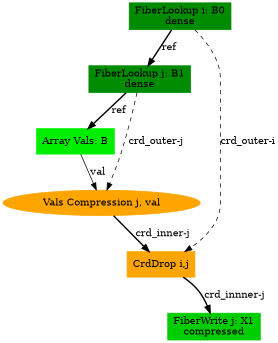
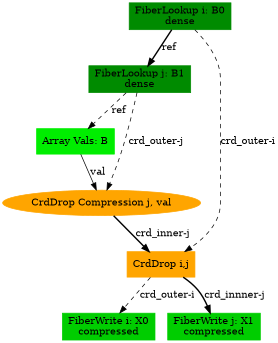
  digraph {
    node [color=green4 shape=box style=filled tensor=B type=fiberlookup]
    edge [style=bold type=crd]
    n1 [format=dense index=i label="FiberLookup i: B0\ndense" root=true src=true]
    n2 [format=dense index=j label="FiberLookup j: B1\ndense" root=false src=true]
    n3 [color=orange inner=j label="CrdDrop i,j" outer=i type=crddrop tensor=""]
    n4 [color=green2 label="Array Vals: B" type=arrayvals]
-   n5 [color=orange inner=val label="Vals Compression j, val" outer=j type=crddrop shape="" tensor=""]
+   n5 [color=orange inner=val label="CrdDrop Compression j, val" outer=j type=crddrop shape="" tensor=""]
+   n6 [color=green3 crdsize=B0_dim format=compressed index=i label="FiberWrite i: X0\ncompressed" segsize=2 sink=true tensor=X type=fiberwrite]
    n7 [color=green3 crdsize="B0_dim*B1_dim" format=compressed index=j label="FiberWrite j: X1\ncompressed" segsize="B0_dim+1" sink=true tensor=X type=fiberwrite]
    n1 -> n2 [label=ref type=ref]
    n1 -> n3 [label="crd_outer-i" style=dashed]
-   n2 -> n4 [label=ref type=ref]
+   n2 -> n4 [label=ref style=dashed type=ref]
    n2 -> n5 [label="crd_outer-j" style=dashed]
+   n3 -> n6 [label="crd_outer-i" style=dashed]
    n3 -> n7 [label="crd_innner-j"]
    n4 -> n5 [label=val type=val style=""]
    n5 -> n3 [label="crd_inner-j"]
  }
